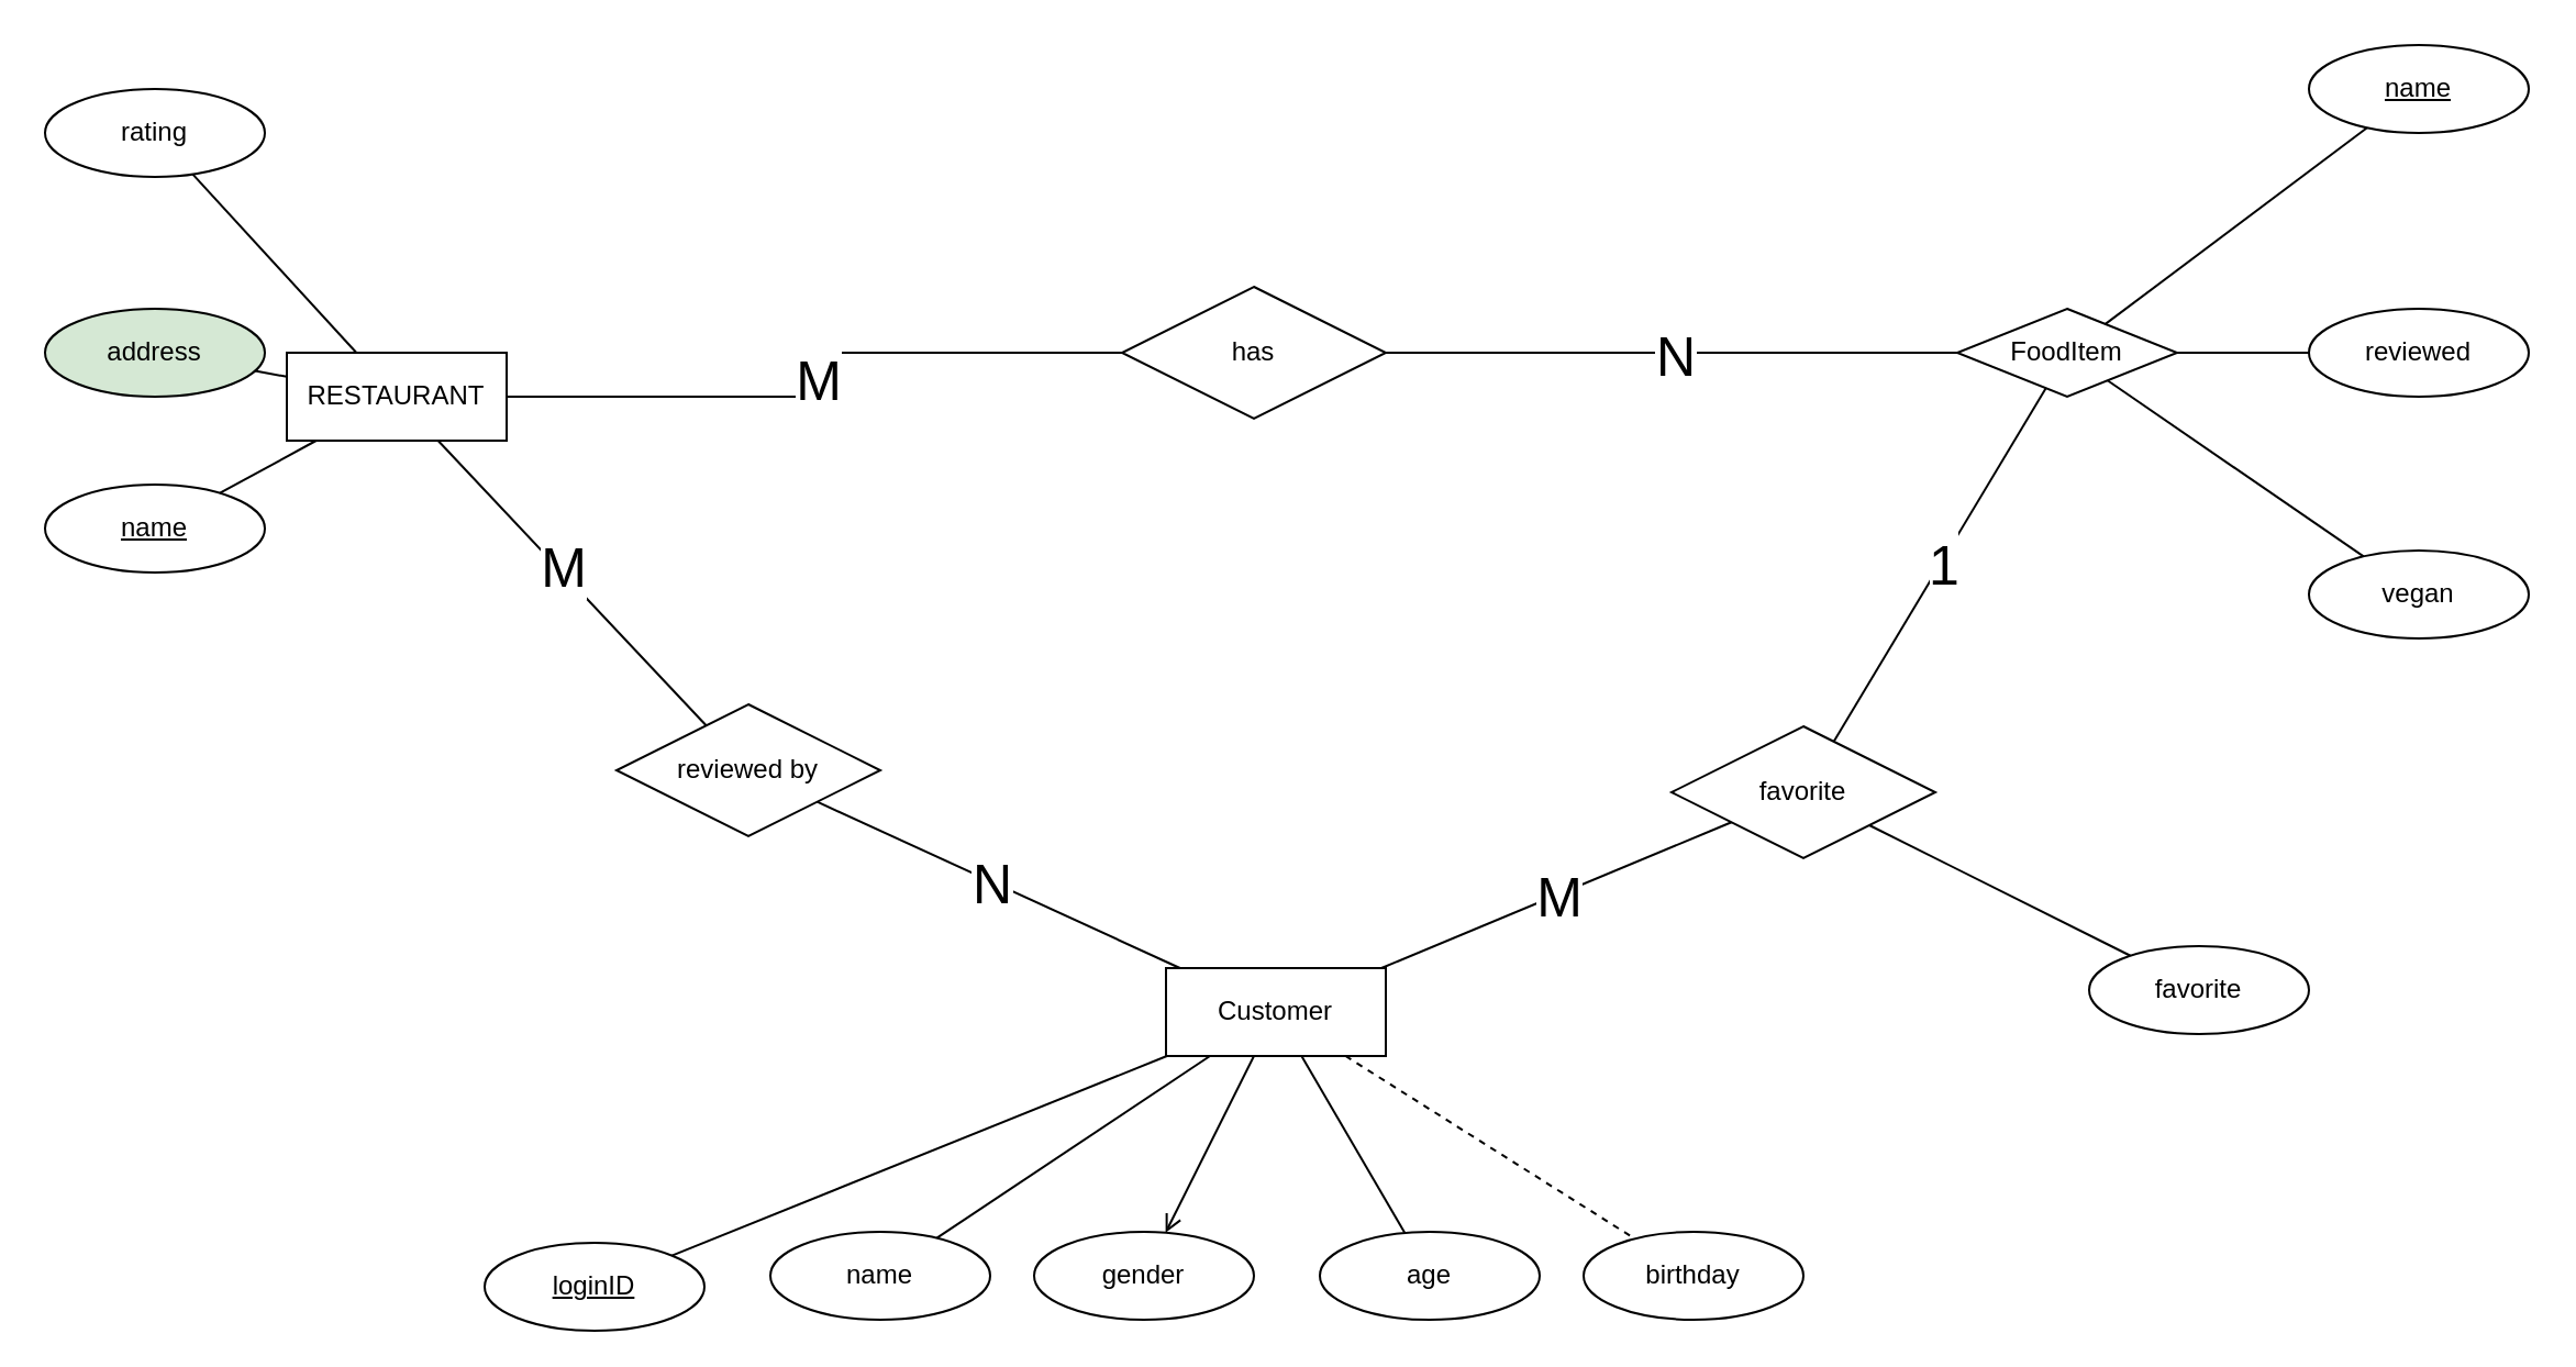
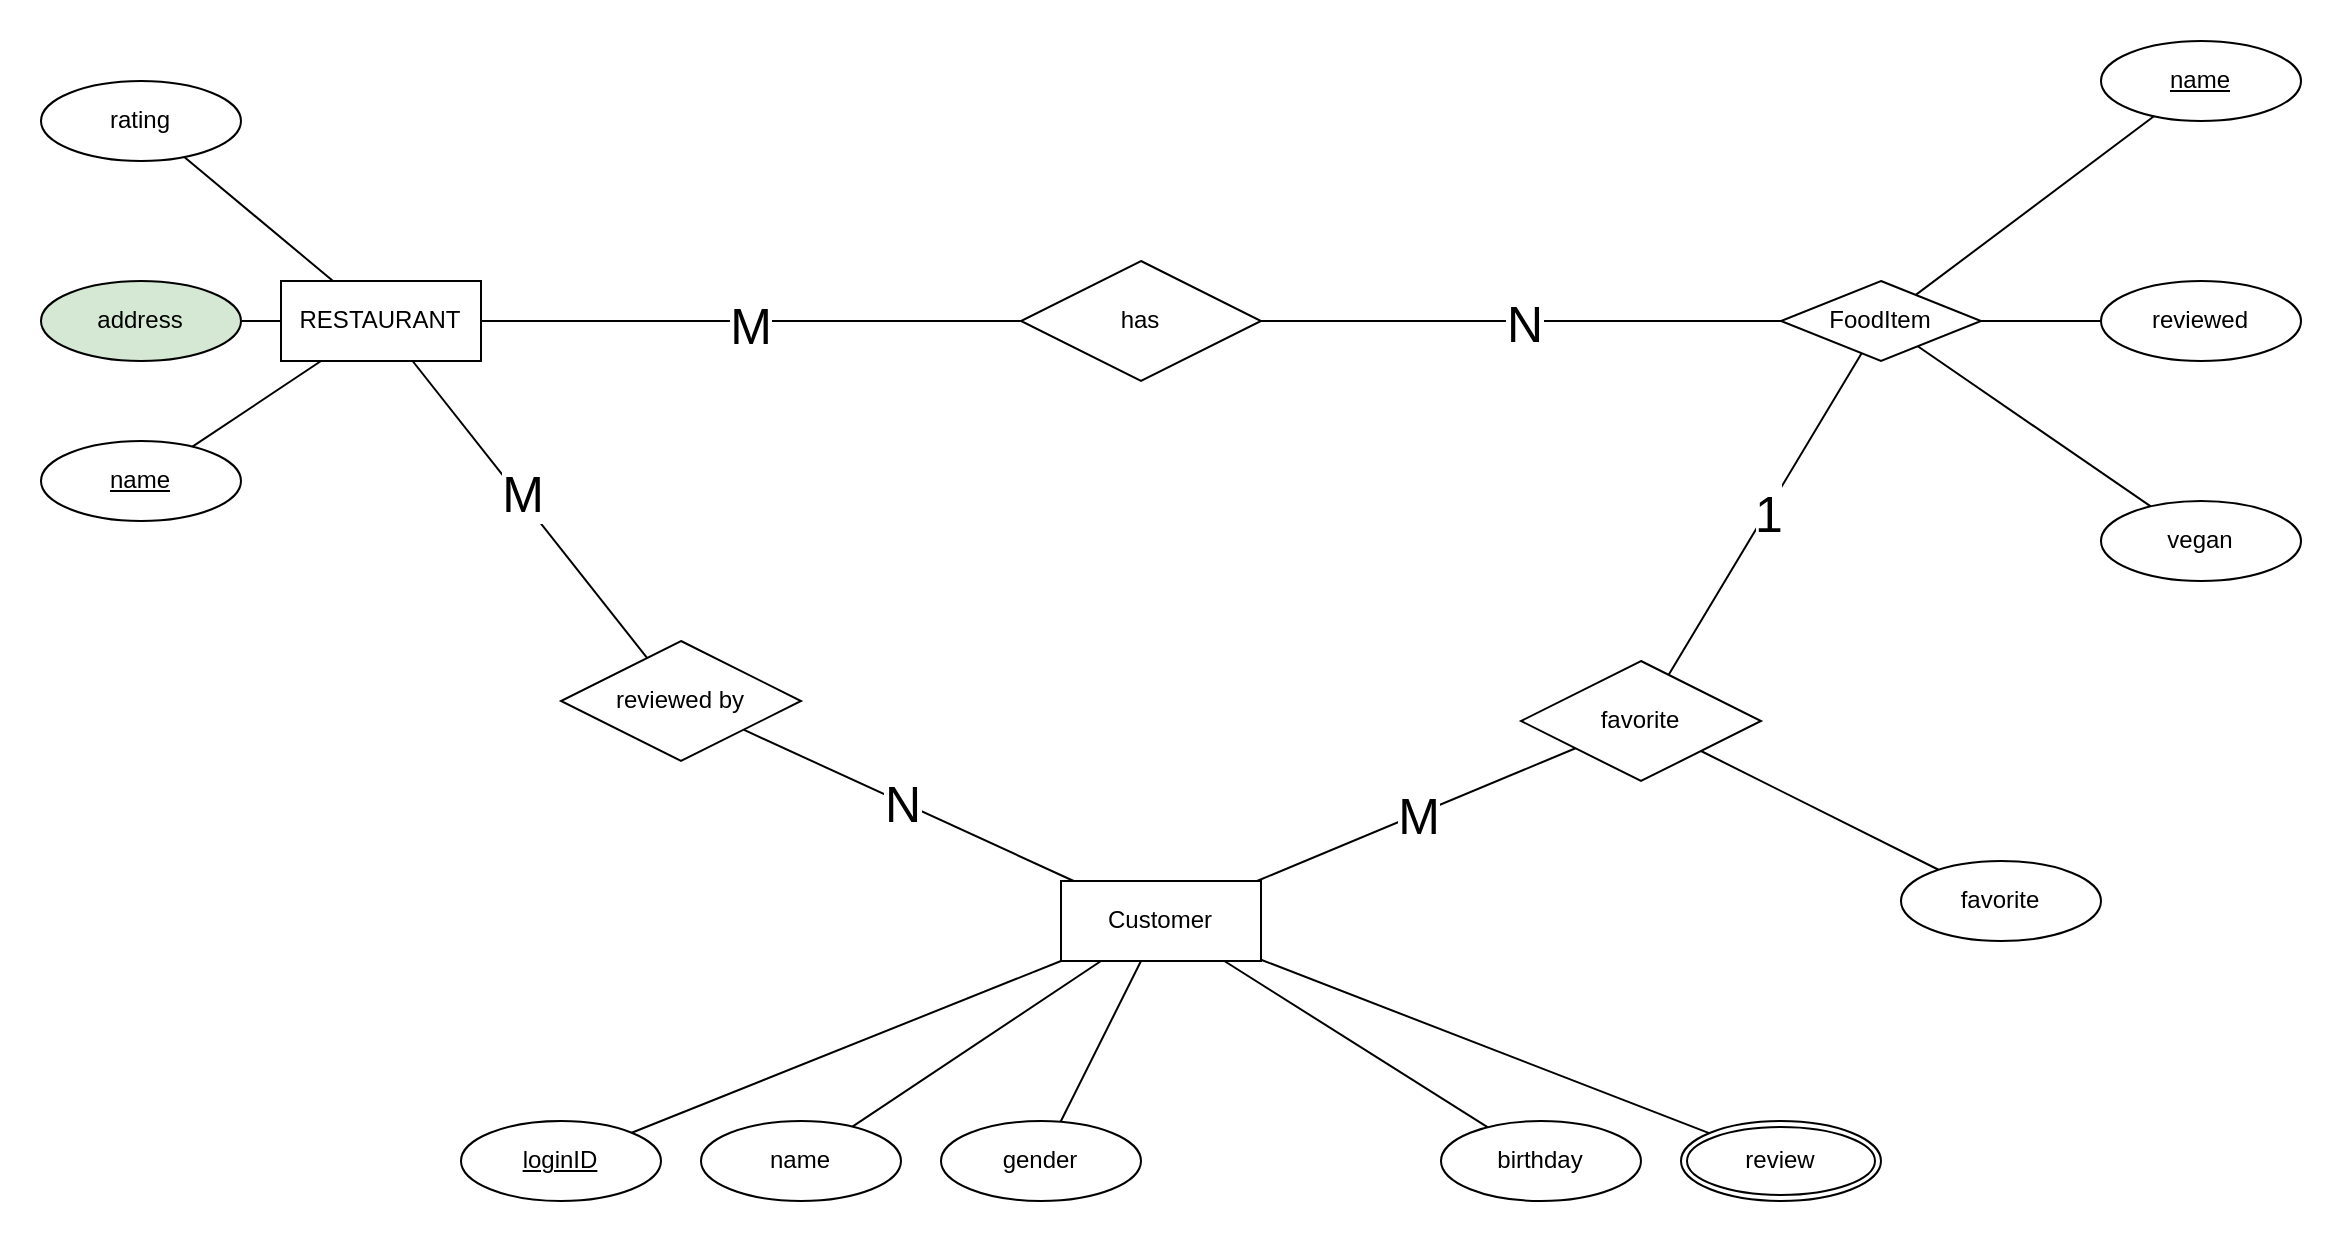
  <mxCell id="0" />
  <mxCell id="1" parent="0" />
  <mxCell id="2" value="&lt;u&gt;name&lt;/u&gt;" style="ellipse;whiteSpace=wrap;html=1;align=center;" vertex="1" parent="1"><mxGeometry x="20" y="220" width="100" height="40" as="geometry" /></mxCell>
  <mxCell id="3" style="rounded=0;orthogonalLoop=1;jettySize=auto;html=1;endArrow=none;startFill=0;" edge="1" parent="1" source="8" target="2"><mxGeometry relative="1" as="geometry" /></mxCell>
  <mxCell id="4" style="rounded=0;orthogonalLoop=1;jettySize=auto;html=1;endArrow=none;startFill=0;" edge="1" parent="1" source="8" target="9"><mxGeometry relative="1" as="geometry" /></mxCell>
  <mxCell id="5" style="rounded=0;orthogonalLoop=1;jettySize=auto;html=1;endArrow=none;startFill=0;" edge="1" parent="1" source="8" target="10"><mxGeometry relative="1" as="geometry" /></mxCell>
  <mxCell id="6" style="edgeStyle=orthogonalEdgeStyle;rounded=0;orthogonalLoop=1;jettySize=auto;html=1;endArrow=none;startFill=0;" edge="1" parent="1" source="8" target="40"><mxGeometry relative="1" as="geometry" /></mxCell>
  <mxCell id="7" value="&lt;font style=&quot;font-size: 25px;&quot;&gt;M&lt;/font&gt;" style="edgeLabel;html=1;align=center;verticalAlign=middle;resizable=0;points=[];" vertex="1" connectable="0" parent="6"><mxGeometry x="-0.008" y="-1" relative="1" as="geometry"><mxPoint as="offset" /></mxGeometry></mxCell>
- <mxCell id="8" value="RESTAURANT" style="whiteSpace=wrap;html=1;align=center;" vertex="1" parent="1"><mxGeometry x="130" y="160" width="100" height="40" as="geometry" /></mxCell>
+ <mxCell id="8" value="RESTAURANT" style="whiteSpace=wrap;html=1;align=center;" vertex="1" parent="1"><mxGeometry x="140" y="140" width="100" height="40" as="geometry" /></mxCell>
  <mxCell id="9" value="address" style="ellipse;whiteSpace=wrap;html=1;align=center;fillColor=#d5e8d4;" vertex="1" parent="1"><mxGeometry x="20" y="140" width="100" height="40" as="geometry" /></mxCell>
  <mxCell id="10" value="rating" style="ellipse;whiteSpace=wrap;html=1;align=center;" vertex="1" parent="1"><mxGeometry x="20" y="40" width="100" height="40" as="geometry" /></mxCell>
  <mxCell id="11" style="rounded=0;orthogonalLoop=1;jettySize=auto;html=1;endArrow=none;startFill=0;" edge="1" parent="1" source="21" target="26"><mxGeometry relative="1" as="geometry" /></mxCell>
  <mxCell id="12" style="rounded=0;orthogonalLoop=1;jettySize=auto;html=1;endArrow=none;startFill=0;" edge="1" parent="1" source="21" target="22"><mxGeometry relative="1" as="geometry" /></mxCell>
- <mxCell id="13" style="rounded=0;orthogonalLoop=1;jettySize=auto;html=1;endArrow=open;startFill=0;" edge="1" parent="1" source="21" target="24"><mxGeometry relative="1" as="geometry" /></mxCell>
- <mxCell id="14" style="rounded=0;orthogonalLoop=1;jettySize=auto;html=1;endArrow=none;startFill=0;" edge="1" parent="1" source="21" target="23"><mxGeometry relative="1" as="geometry" /></mxCell>
- <mxCell id="15" style="rounded=0;orthogonalLoop=1;jettySize=auto;html=1;endArrow=none;startFill=0;dashed=1;" edge="1" parent="1" source="21" target="25"><mxGeometry relative="1" as="geometry" /></mxCell>
+ <mxCell id="13" style="rounded=0;orthogonalLoop=1;jettySize=auto;html=1;endArrow=none;startFill=0;" edge="1" parent="1" source="21" target="24"><mxGeometry relative="1" as="geometry" /></mxCell>
+ <mxCell id="15" style="rounded=0;orthogonalLoop=1;jettySize=auto;html=1;endArrow=none;startFill=0;" edge="1" parent="1" source="21" target="25"><mxGeometry relative="1" as="geometry" /></mxCell>
+ <mxCell id="16" style="rounded=0;orthogonalLoop=1;jettySize=auto;html=1;endArrow=none;startFill=0;" edge="1" parent="1" source="21" target="27"><mxGeometry relative="1" as="geometry" /></mxCell>
  <mxCell id="17" style="rounded=0;orthogonalLoop=1;jettySize=auto;html=1;endArrow=none;startFill=0;" edge="1" parent="1" source="21" target="37"><mxGeometry relative="1" as="geometry" /></mxCell>
  <mxCell id="18" value="&lt;font style=&quot;font-size: 25px;&quot;&gt;N&lt;/font&gt;" style="edgeLabel;html=1;align=center;verticalAlign=middle;resizable=0;points=[];" vertex="1" connectable="0" parent="17"><mxGeometry x="0.058" relative="1" as="geometry"><mxPoint x="1" as="offset" /></mxGeometry></mxCell>
  <mxCell id="19" style="rounded=0;orthogonalLoop=1;jettySize=auto;html=1;endArrow=none;startFill=0;" edge="1" parent="1" source="21" target="44"><mxGeometry relative="1" as="geometry" /></mxCell>
  <mxCell id="20" value="&lt;font style=&quot;font-size: 25px;&quot;&gt;M&lt;/font&gt;" style="edgeLabel;html=1;align=center;verticalAlign=middle;resizable=0;points=[];" vertex="1" connectable="0" parent="19"><mxGeometry x="0.005" relative="1" as="geometry"><mxPoint as="offset" /></mxGeometry></mxCell>
  <mxCell id="21" value="Customer" style="whiteSpace=wrap;html=1;align=center;" vertex="1" parent="1"><mxGeometry x="530" y="440" width="100" height="40" as="geometry" /></mxCell>
  <mxCell id="22" value="name" style="ellipse;whiteSpace=wrap;html=1;align=center;" vertex="1" parent="1"><mxGeometry x="350" y="560" width="100" height="40" as="geometry" /></mxCell>
- <mxCell id="23" value="age" style="ellipse;whiteSpace=wrap;html=1;align=center;" vertex="1" parent="1"><mxGeometry x="600" y="560" width="100" height="40" as="geometry" /></mxCell>
  <mxCell id="24" value="gender" style="ellipse;whiteSpace=wrap;html=1;align=center;" vertex="1" parent="1"><mxGeometry x="470" y="560" width="100" height="40" as="geometry" /></mxCell>
  <mxCell id="25" value="birthday" style="ellipse;whiteSpace=wrap;html=1;align=center;" vertex="1" parent="1"><mxGeometry x="720" y="560" width="100" height="40" as="geometry" /></mxCell>
- <mxCell id="26" value="&lt;u&gt;loginID&lt;/u&gt;" style="ellipse;whiteSpace=wrap;html=1;align=center;" vertex="1" parent="1"><mxGeometry x="220" y="565" width="100" height="40" as="geometry" /></mxCell>
+ <mxCell id="26" value="&lt;u&gt;loginID&lt;/u&gt;" style="ellipse;whiteSpace=wrap;html=1;align=center;" vertex="1" parent="1"><mxGeometry x="230" y="560" width="100" height="40" as="geometry" /></mxCell>
+ <mxCell id="27" value="review" style="ellipse;shape=doubleEllipse;margin=3;whiteSpace=wrap;html=1;align=center;" vertex="1" parent="1"><mxGeometry x="840" y="560" width="100" height="40" as="geometry" /></mxCell>
  <mxCell id="28" style="edgeStyle=orthogonalEdgeStyle;rounded=0;orthogonalLoop=1;jettySize=auto;html=1;endArrow=none;startFill=0;" edge="1" parent="1" source="31" target="33"><mxGeometry relative="1" as="geometry" /></mxCell>
  <mxCell id="29" style="rounded=0;orthogonalLoop=1;jettySize=auto;html=1;endArrow=none;startFill=0;" edge="1" parent="1" source="31" target="34"><mxGeometry relative="1" as="geometry" /></mxCell>
  <mxCell id="30" style="rounded=0;orthogonalLoop=1;jettySize=auto;html=1;endArrow=none;startFill=0;" edge="1" parent="1" source="31" target="32"><mxGeometry relative="1" as="geometry" /></mxCell>
  <mxCell id="31" value="FoodItem" style="rhombus;whiteSpace=wrap;html=1;align=center;" vertex="1" parent="1"><mxGeometry x="890" y="140" width="100" height="40" as="geometry" /></mxCell>
  <mxCell id="32" value="name" style="ellipse;whiteSpace=wrap;html=1;align=center;fontStyle=4" vertex="1" parent="1"><mxGeometry x="1050" y="20" width="100" height="40" as="geometry" /></mxCell>
  <mxCell id="33" value="reviewed" style="ellipse;whiteSpace=wrap;html=1;align=center;" vertex="1" parent="1"><mxGeometry x="1050" y="140" width="100" height="40" as="geometry" /></mxCell>
  <mxCell id="34" value="vegan" style="ellipse;whiteSpace=wrap;html=1;align=center;" vertex="1" parent="1"><mxGeometry x="1050" y="250" width="100" height="40" as="geometry" /></mxCell>
  <mxCell id="35" style="rounded=0;orthogonalLoop=1;jettySize=auto;html=1;endArrow=none;startFill=0;" edge="1" parent="1" source="37" target="8"><mxGeometry relative="1" as="geometry"><Array as="points" /></mxGeometry></mxCell>
  <mxCell id="36" value="&lt;font style=&quot;font-size: 25px;&quot;&gt;M&lt;/font&gt;" style="edgeLabel;html=1;align=center;verticalAlign=middle;resizable=0;points=[];" vertex="1" connectable="0" parent="35"><mxGeometry x="0.096" y="-3" relative="1" as="geometry"><mxPoint as="offset" /></mxGeometry></mxCell>
  <mxCell id="37" value="reviewed by" style="shape=rhombus;perimeter=rhombusPerimeter;whiteSpace=wrap;html=1;align=center;" vertex="1" parent="1"><mxGeometry x="280" y="320" width="120" height="60" as="geometry" /></mxCell>
  <mxCell id="38" style="edgeStyle=orthogonalEdgeStyle;rounded=0;orthogonalLoop=1;jettySize=auto;html=1;endArrow=none;startFill=0;" edge="1" parent="1" source="40" target="31"><mxGeometry relative="1" as="geometry" /></mxCell>
  <mxCell id="39" value="&lt;font style=&quot;font-size: 25px;&quot;&gt;N&lt;/font&gt;" style="edgeLabel;html=1;align=center;verticalAlign=middle;resizable=0;points=[];" vertex="1" connectable="0" parent="38"><mxGeometry x="0.008" relative="1" as="geometry"><mxPoint as="offset" /></mxGeometry></mxCell>
  <mxCell id="40" value="has" style="shape=rhombus;perimeter=rhombusPerimeter;whiteSpace=wrap;html=1;align=center;" vertex="1" parent="1"><mxGeometry x="510" y="130" width="120" height="60" as="geometry" /></mxCell>
  <mxCell id="41" style="rounded=0;orthogonalLoop=1;jettySize=auto;html=1;endArrow=none;startFill=0;" edge="1" parent="1" source="44" target="31"><mxGeometry relative="1" as="geometry"><Array as="points" /></mxGeometry></mxCell>
  <mxCell id="42" value="&lt;font style=&quot;font-size: 25px;&quot;&gt;1&lt;/font&gt;" style="edgeLabel;html=1;align=center;verticalAlign=middle;resizable=0;points=[];" vertex="1" connectable="0" parent="41"><mxGeometry x="0.008" y="-1" relative="1" as="geometry"><mxPoint as="offset" /></mxGeometry></mxCell>
  <mxCell id="43" style="rounded=0;orthogonalLoop=1;jettySize=auto;html=1;endArrow=none;startFill=0;" edge="1" parent="1" source="44" target="45"><mxGeometry relative="1" as="geometry" /></mxCell>
  <mxCell id="44" value="favorite" style="shape=rhombus;perimeter=rhombusPerimeter;whiteSpace=wrap;html=1;align=center;" vertex="1" parent="1"><mxGeometry x="760" y="330" width="120" height="60" as="geometry" /></mxCell>
  <mxCell id="45" value="favorite" style="ellipse;whiteSpace=wrap;html=1;align=center;" vertex="1" parent="1"><mxGeometry x="950" y="430" width="100" height="40" as="geometry" /></mxCell>
